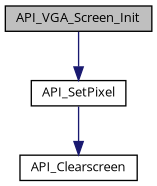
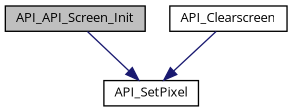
  digraph {
    fontname="Open Sans"
    rankdir=TB
    node [color=black fillcolor=white fontname="Open Sans" fontsize=10 shape=record style=filled]
    edge [color=midnightblue fontname="Open Sans" fontsize=10 labelfontname=Helvetica labelfontsize=10 style=solid]
-   n1 [fillcolor=grey75 fontcolor=black height=0.2 label=API_VGA_Screen_Init width=0.4]
+   n1 [fillcolor=grey75 fontcolor=black height=0.2 label=API_API_Screen_Init width=0.4]
    n2 [height=0.2 label=API_SetPixel width=0.4]
    n3 [height=0.2 label=API_Clearscreen width=0.4]
    n1 -> n2
-   n2 -> n3
+   n3 -> n2
  }
